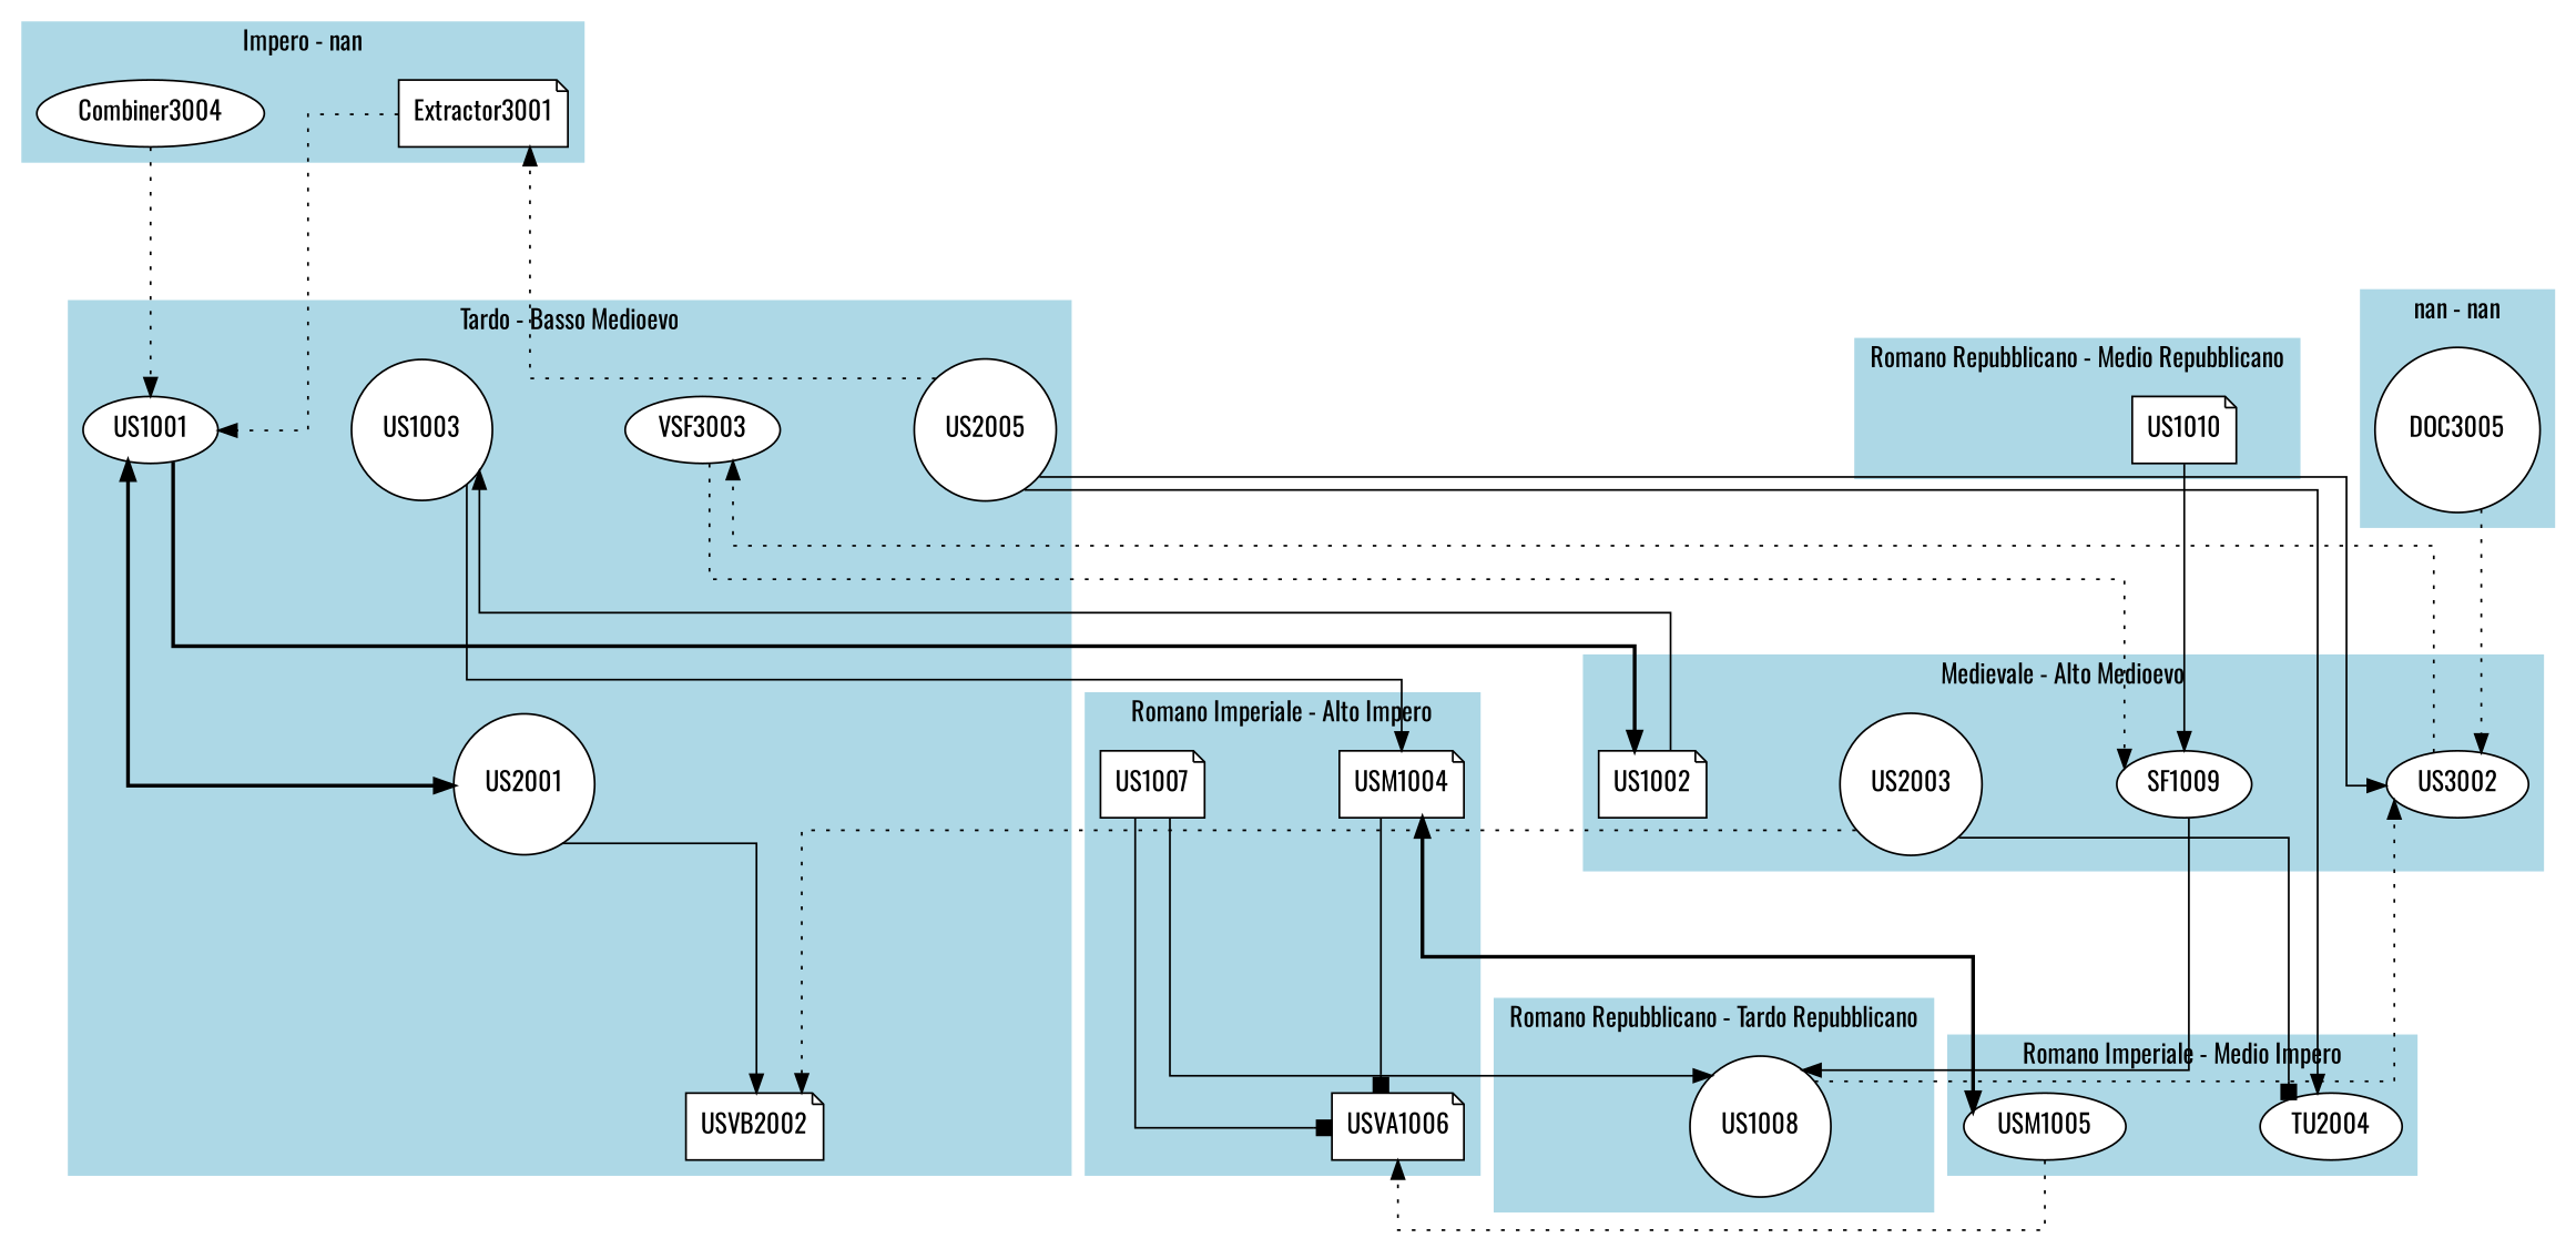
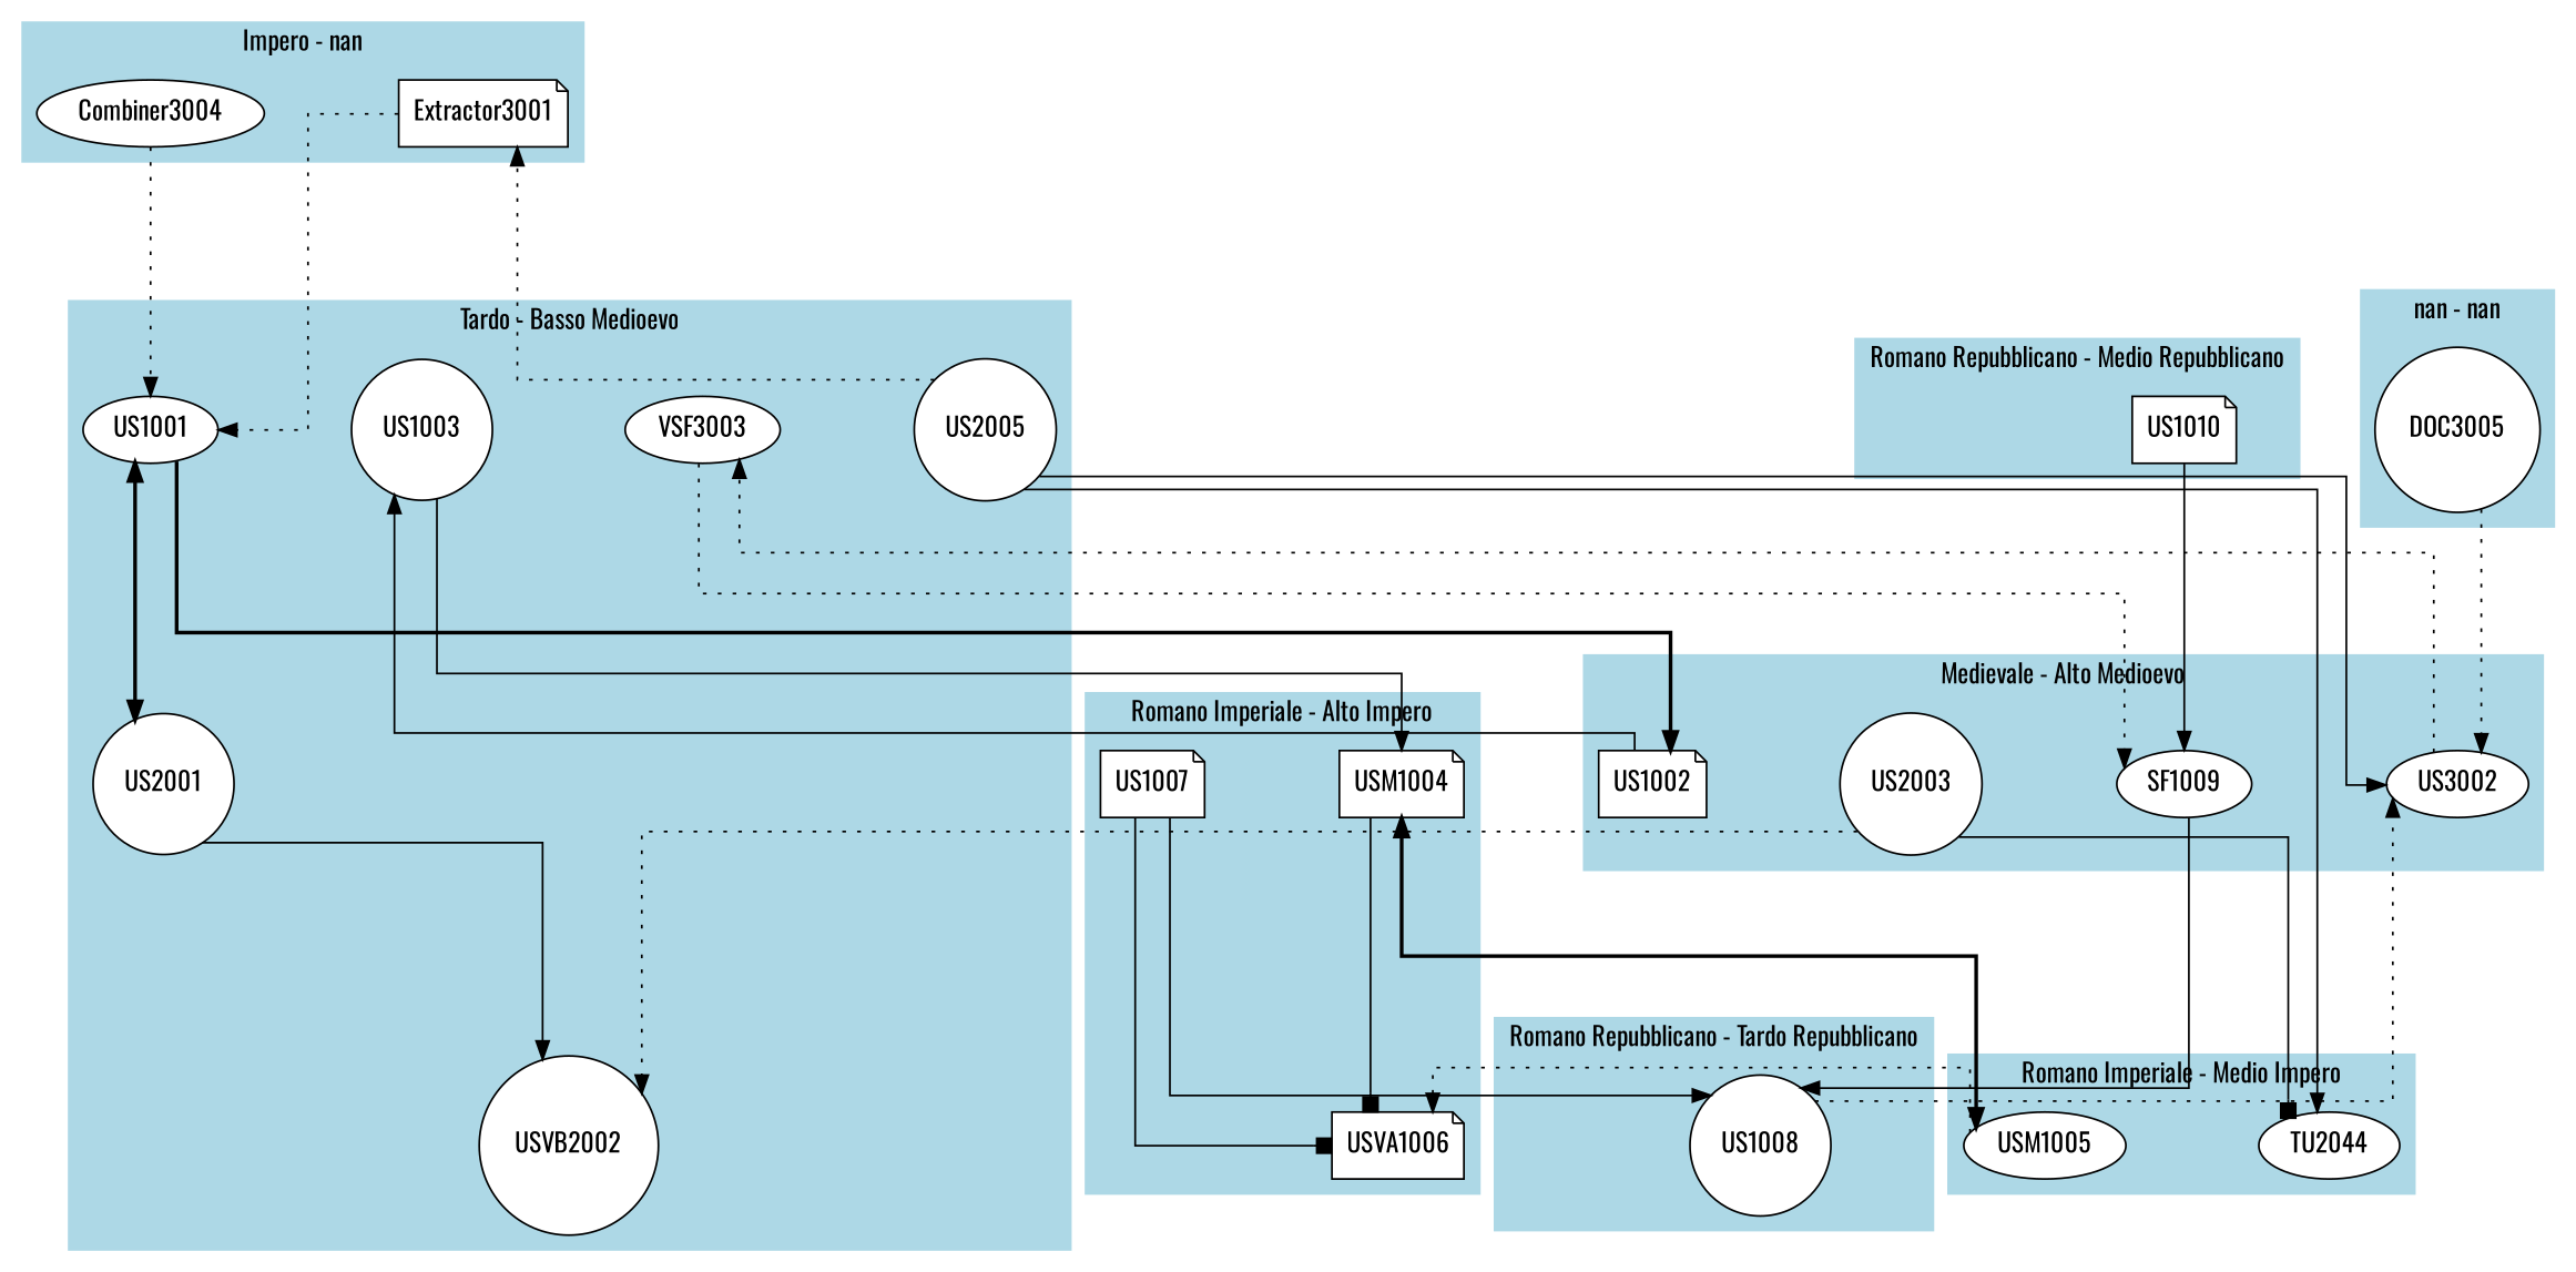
  digraph {
    compound=true
    fontname=Oswald
    nodesep=1
    rankdir=TB
    ranksep=1.5
    splines=ortho
    node [fillcolor=white fontname=Oswald period="Medievale - Basso Medioevo" shape=note style=filled]
    edge [arrowhead=normal color=black fontname=Oswald style=solid]
    n1 [label=US1002 period="Medievale - Alto Medioevo"]
    n2 [label=SF1009 period="Medievale - Alto Medioevo" shape=ellipse]
    n3 [label=US2003 period="Medievale - Alto Medioevo" shape=circle]
    n4 [label=US3002 period="Medievale - Alto Medioevo" shape=ellipse]
    n5 [label=US1001 shape=ellipse]
    n6 [label=US1003 shape=circle]
    n7 [label=US2001 shape=circle]
-   n8 [label=USVB2002]
+   n8 [label=USVB2002 shape=circle]
    n9 [label=US2005 shape=circle]
    n10 [label=VSF3003 shape=ellipse]
    n11 [label=Extractor3001 period="Medievale - nan"]
    n12 [label=Combiner3004 period="Medievale - nan" shape=ellipse]
    n13 [label=USM1004 period="Romano Imperiale - Alto Impero"]
    n14 [label=USVA1006 period="Romano Imperiale - Alto Impero"]
    n15 [label=US1007 period="Romano Imperiale - Alto Impero"]
    n16 [label=USM1005 period="Romano Imperiale - Medio Impero" shape=ellipse]
-   n17 [label=TU2004 period="Romano Imperiale - Medio Impero" shape=ellipse]
+   n17 [label=TU2044 period="Romano Imperiale - Medio Impero" shape=ellipse]
    n18 [label=US1010 period="Romano Repubblicano - Medio Repubblicano"]
    n19 [label=US1008 period="Romano Repubblicano - Tardo Repubblicano" shape=circle]
    n20 [label=DOC3005 period="nan - nan" shape=circle]
    subgraph cluster_1 {
      color=lightblue
      label="Medievale - Alto Medioevo"
      rank=same
      style=filled
      n1
      n2
      n3
      n4
    }
    subgraph cluster_2 {
      color=lightblue
      label="Tardo - Basso Medioevo"
      rank=same
      style=filled
      n5
      n6
      n7
      n8
      n9
      n10
    }
    subgraph cluster_3 {
      color=lightblue
      label="Impero - nan"
      rank=same
      style=filled
      n11
      n12
    }
    subgraph cluster_4 {
      color=lightblue
      label="Romano Imperiale - Alto Impero"
      rank=same
      style=filled
      n13
      n14
      n15
    }
    subgraph cluster_5 {
      color=lightblue
      label="Romano Imperiale - Medio Impero"
      rank=same
      style=filled
      n16
      n17
    }
    subgraph cluster_6 {
      color=lightblue
      label="Romano Repubblicano - Medio Repubblicano"
      rank=same
      style=filled
      n18
    }
    subgraph cluster_7 {
      color=lightblue
      label="Romano Repubblicano - Tardo Repubblicano"
      rank=same
      style=filled
      n19
    }
    subgraph cluster_8 {
      color=lightblue
      label="nan - nan"
      rank=same
      style=filled
      n20
    }
    n1 -> n6
    n2 -> n19
    n3 -> n8 [style=dotted]
    n3 -> n17 [arrowhead=box]
    n4 -> n10 [style=dotted]
    n5 -> n1 [style=bold]
    n5 -> n7 [arrowtail=normal dir=both style=bold]
    n6 -> n13
    n7 -> n8
    n9 -> n4
    n9 -> n11 [style=dotted]
    n9 -> n17
    n10 -> n2 [style=dotted]
    n11 -> n5 [style=dotted]
    n12 -> n5 [style=dotted]
    n13 -> n14 [arrowhead=box]
    n13 -> n16 [arrowtail=normal dir=both style=bold]
    n15 -> n14 [arrowhead=box]
    n15 -> n19
    n16 -> n14 [style=dotted]
    n18 -> n2
    n19 -> n4 [style=dotted]
    n20 -> n4 [style=dotted]
  }
